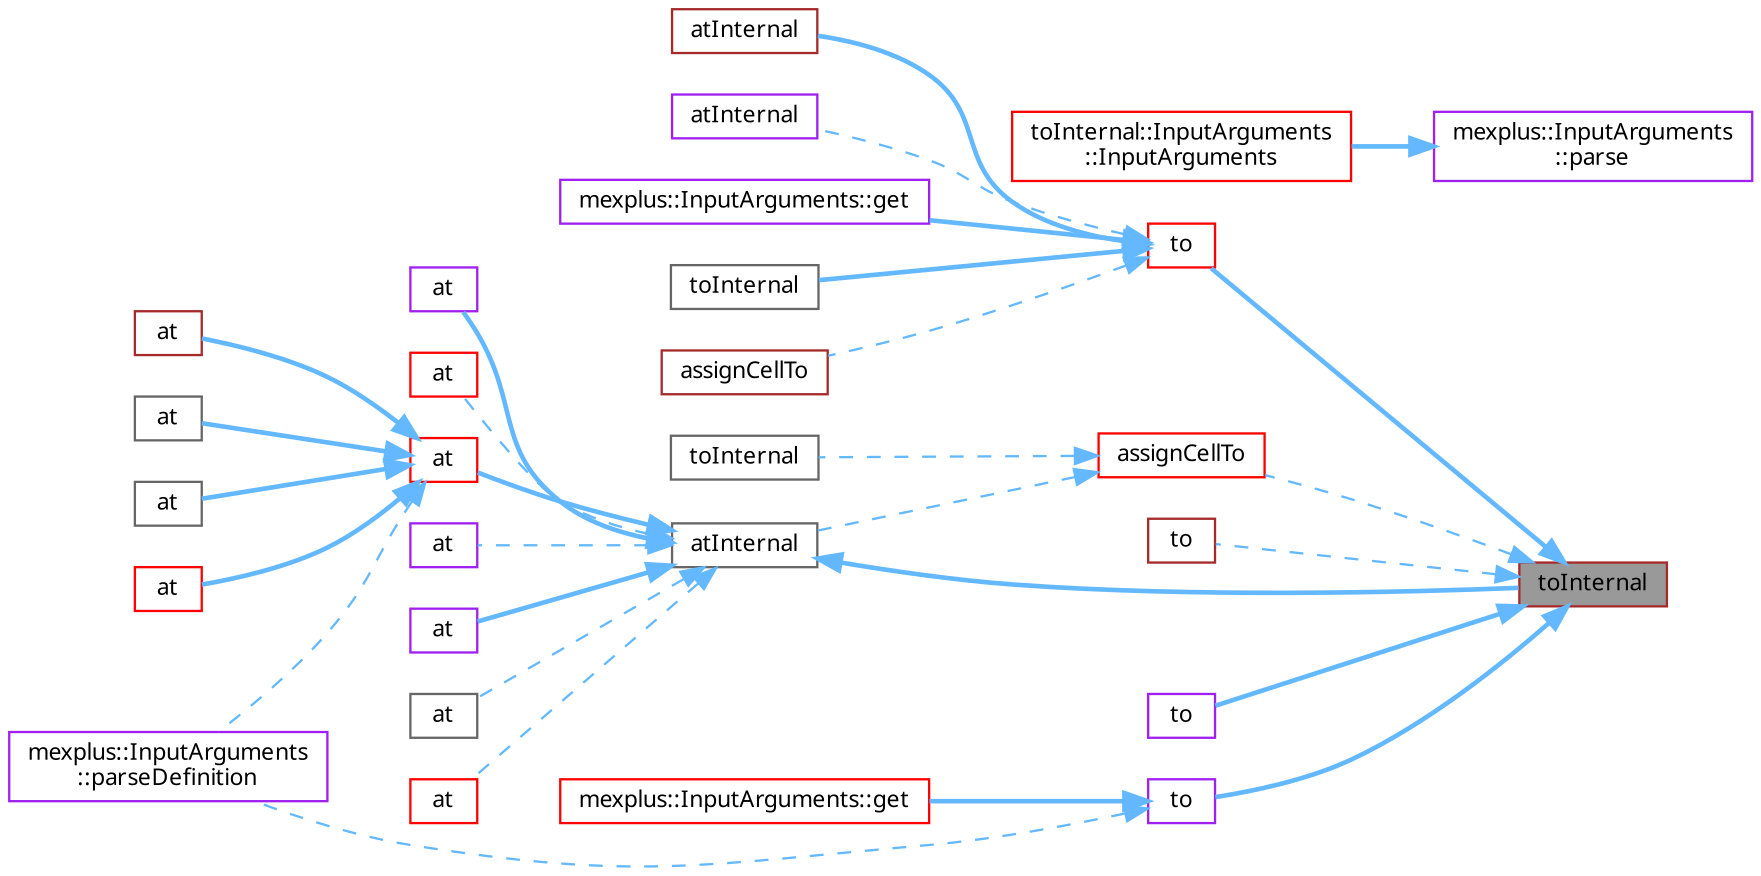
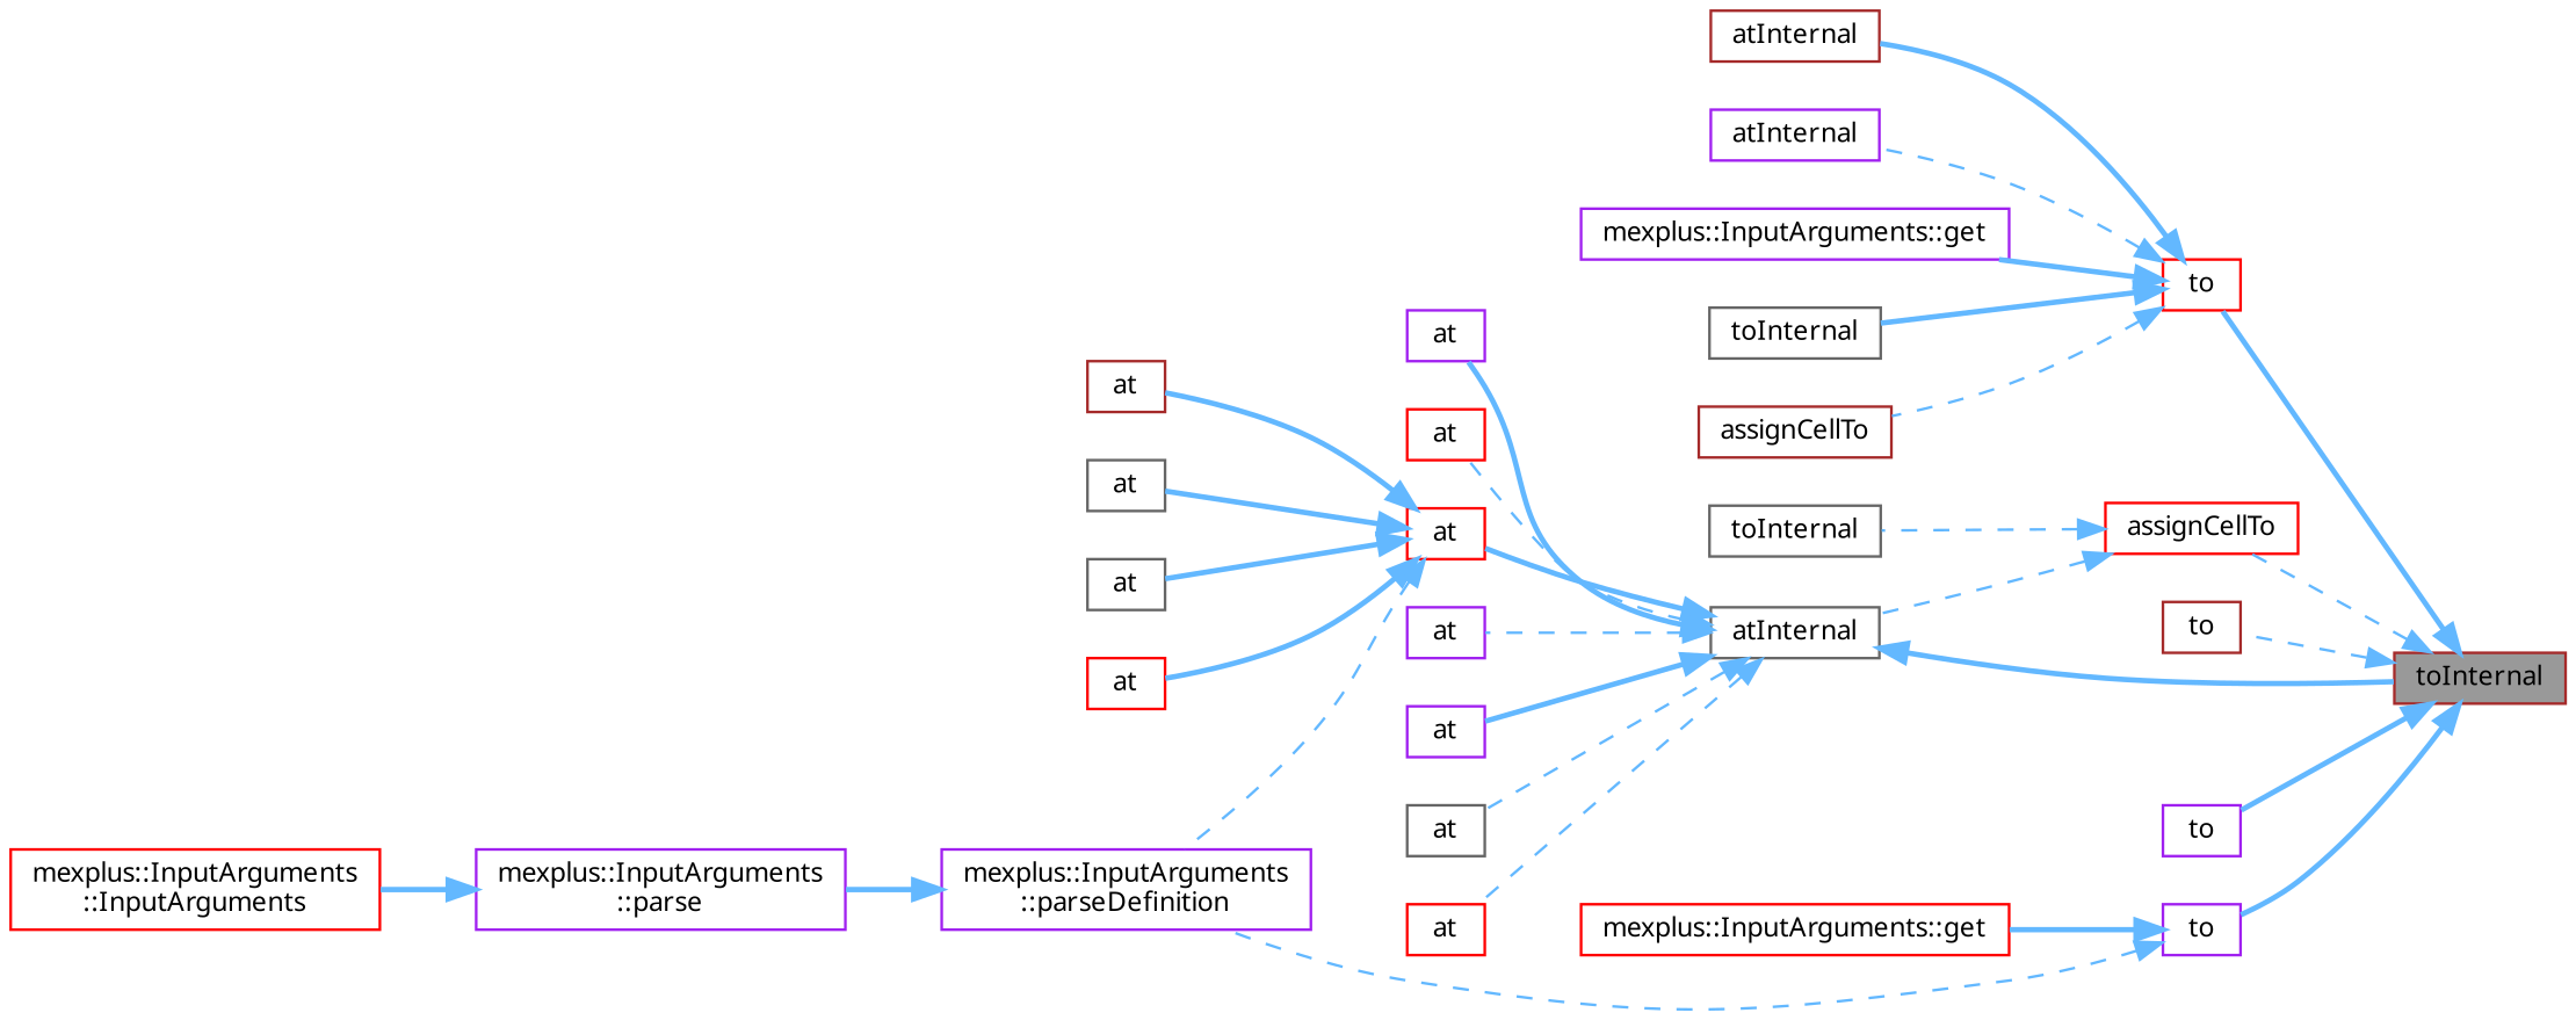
  digraph {
    fontname="Noto Sans"
    rankdir=RL
    node [color=purple fillcolor=white fontname="Noto Sans" fontsize=10 shape=box style=filled]
    edge [color=steelblue1 dir=back fontname="Noto Sans" fontsize=10 labelfontname=Helvetica labelfontsize=10 style=bold]
    n1 [color=brown fillcolor=grey60 fontcolor=black height=0.2 label=toInternal width=0.4]
    n2 [color=red height=0.2 label=assignCellTo width=0.4]
    n3 [color=red height=0.2 label=to width=0.4]
    n4 [color=brown height=0.2 label=to width=0.4]
    n5 [height=0.2 label=to width=0.4]
    n6 [height=0.2 label=to width=0.4]
    n7 [color=gray40 height=0.2 label=atInternal width=0.4]
    n8 [color=gray40 height=0.2 label=toInternal width=0.4]
    n9 [color=brown height=0.2 label=assignCellTo width=0.4]
    n10 [color=brown height=0.2 label=atInternal width=0.4]
    n11 [height=0.2 label=atInternal width=0.4]
    n12 [height=0.2 label="mexplus::InputArguments::get" width=0.4]
    n13 [color=gray40 height=0.2 label=toInternal width=0.4]
    n14 [height=0.2 label="mexplus::InputArguments\l::parseDefinition" width=0.4]
    n15 [color=red height=0.2 label="mexplus::InputArguments::get" width=0.4]
    n16 [color=red height=0.2 label=at width=0.4]
    n17 [color=red height=0.2 label=at width=0.4]
    n18 [height=0.2 label=at width=0.4]
    n19 [height=0.2 label=at width=0.4]
    n20 [color=gray40 height=0.2 label=at width=0.4]
    n21 [color=red height=0.2 label=at width=0.4]
    n22 [height=0.2 label=at width=0.4]
    n23 [color=gray40 height=0.2 label=at width=0.4]
    n24 [color=gray40 height=0.2 label=at width=0.4]
    n25 [color=red height=0.2 label=at width=0.4]
    n26 [color=brown height=0.2 label=at width=0.4]
    n27 [height=0.2 label="mexplus::InputArguments\l::parse" width=0.4]
-   n28 [color=red height=0.2 label="toInternal::InputArguments\l::InputArguments" width=0.4]
+   n28 [color=red height=0.2 label="mexplus::InputArguments\l::InputArguments" width=0.4]
    n1 -> n2 [style=dashed]
    n1 -> n3
    n1 -> n4 [style=dashed]
    n1 -> n5
    n1 -> n6
    n2 -> n7 [style=dashed]
    n2 -> n8 [style=dashed]
    n3 -> n9 [style=dashed]
    n3 -> n10
    n3 -> n11 [style=dashed]
    n3 -> n12
    n3 -> n13
    n5 -> n14 [style=dashed]
    n5 -> n15
    n7 -> n1
    n7 -> n16 [style=dashed]
    n7 -> n17
    n7 -> n18 [style=dashed]
    n7 -> n19
    n7 -> n20 [style=dashed]
    n7 -> n21 [style=dashed]
    n7 -> n22
+   n14 -> n27
    n17 -> n14 [style=dashed]
    n17 -> n23
    n17 -> n24
    n17 -> n25
    n17 -> n26
    n27 -> n28
  }
